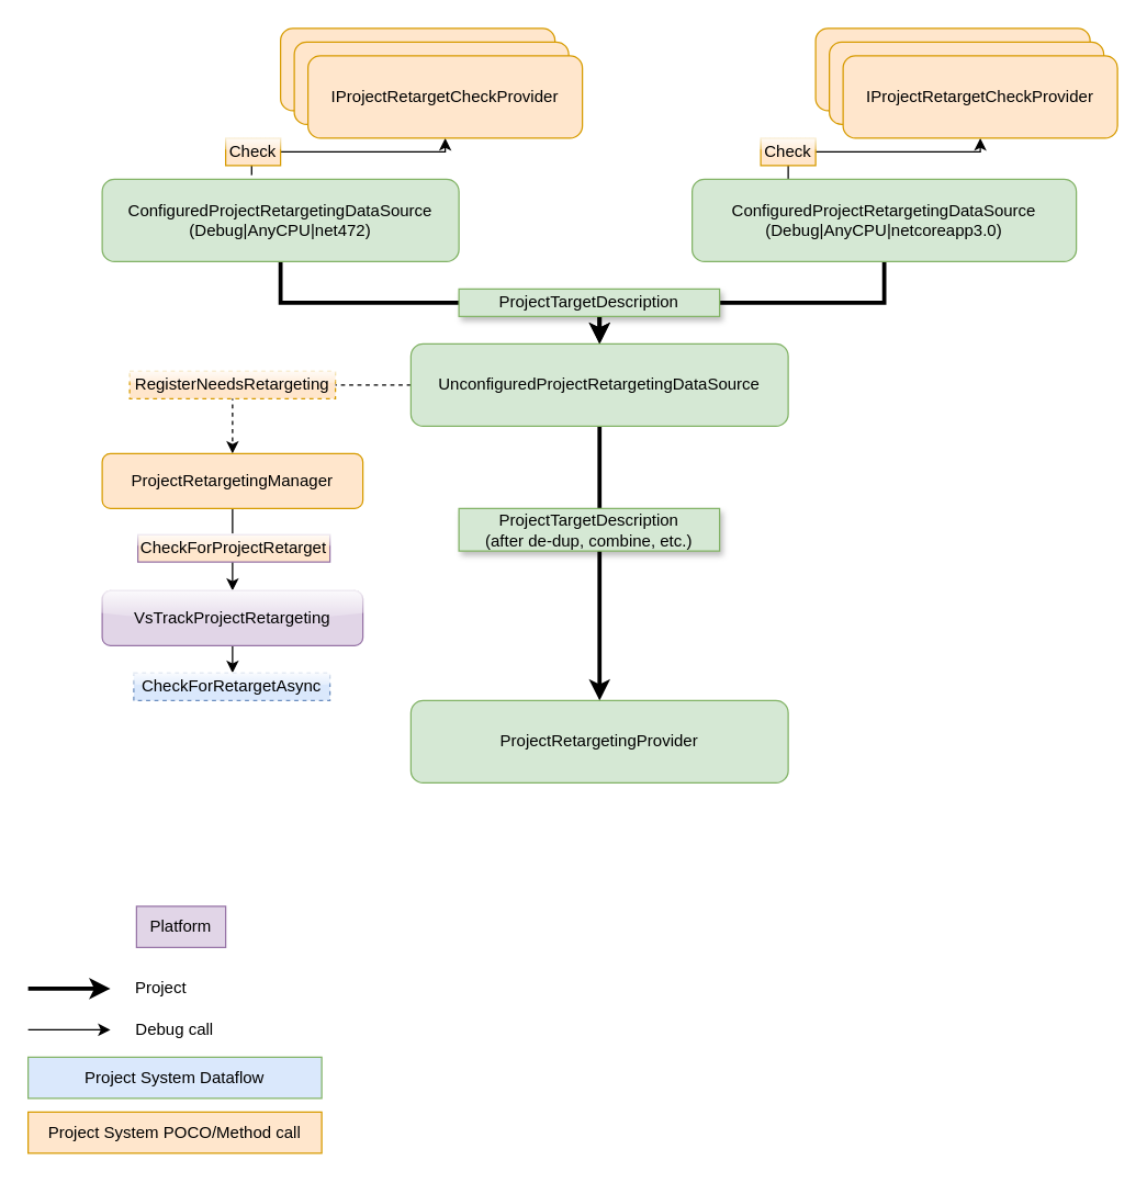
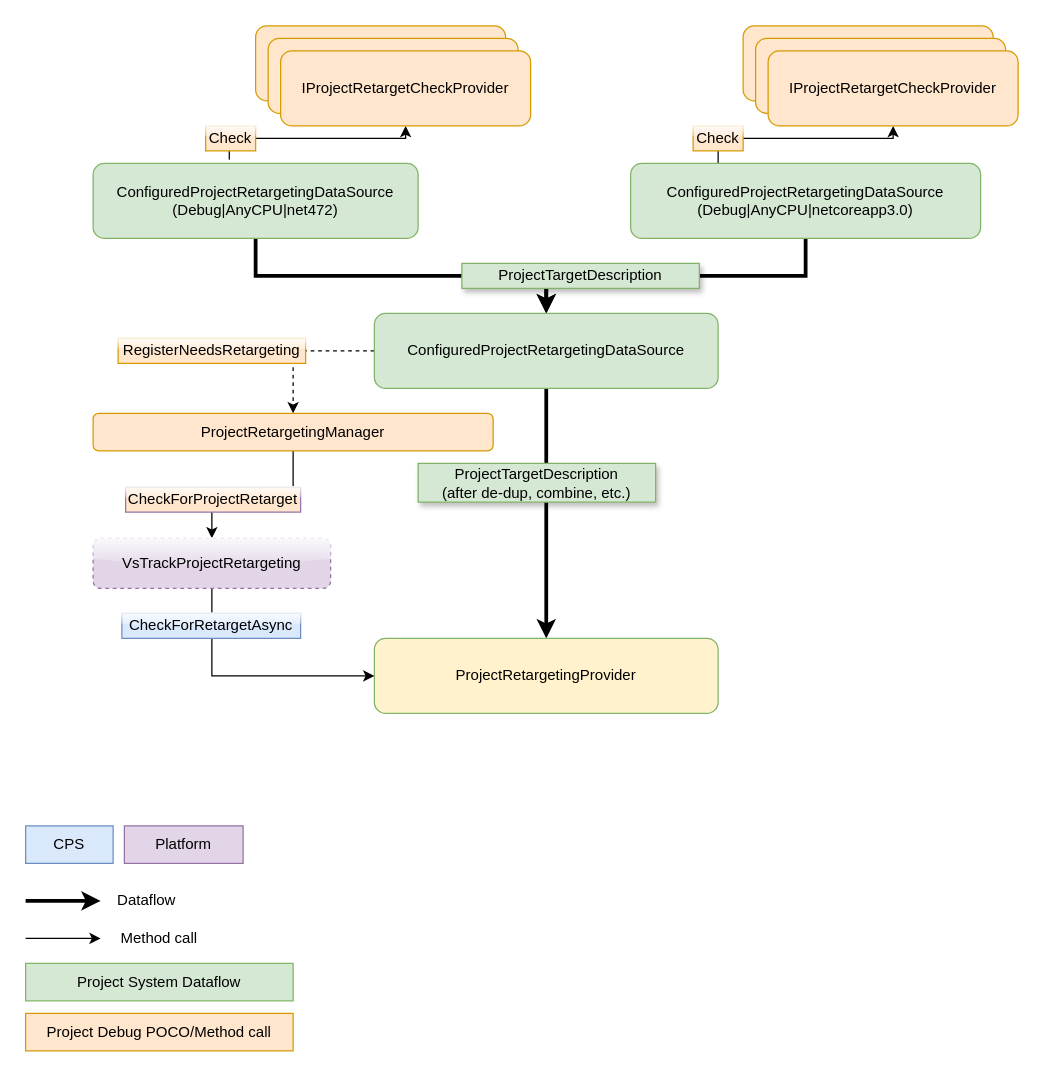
  <mxCell id="0" />
  <mxCell id="1" parent="0" />
  <mxCell id="2" style="edgeStyle=orthogonalEdgeStyle;rounded=0;orthogonalLoop=1;jettySize=auto;html=1;exitX=0.419;exitY=-0.05;exitDx=0;exitDy=0;entryX=0.5;entryY=1;entryDx=0;entryDy=0;exitPerimeter=0;" edge="1" parent="1" source="4" target="10"><mxGeometry relative="1" as="geometry"><Array as="points"><mxPoint x="183" y="110" /><mxPoint x="324" y="110" /></Array></mxGeometry></mxCell>
  <mxCell id="3" style="edgeStyle=orthogonalEdgeStyle;rounded=0;orthogonalLoop=1;jettySize=auto;html=1;exitX=0.5;exitY=1;exitDx=0;exitDy=0;entryX=0.5;entryY=0;entryDx=0;entryDy=0;startSize=6;endSize=6;strokeWidth=3;" edge="1" parent="1" source="4" target="16"><mxGeometry relative="1" as="geometry" /></mxCell>
  <mxCell id="4" value="ConfiguredProjectRetargetingDataSource&lt;br&gt;(Debug|AnyCPU|net472)" style="rounded=1;whiteSpace=wrap;html=1;fillColor=#d5e8d4;strokeColor=#82b366;" vertex="1" parent="1"><mxGeometry x="74" y="130" width="260" height="60" as="geometry" /></mxCell>
  <mxCell id="5" style="edgeStyle=orthogonalEdgeStyle;rounded=0;orthogonalLoop=1;jettySize=auto;html=1;exitX=0.25;exitY=0;exitDx=0;exitDy=0;entryX=0.5;entryY=1;entryDx=0;entryDy=0;" edge="1" parent="1" source="7" target="13"><mxGeometry relative="1" as="geometry" /></mxCell>
  <mxCell id="6" style="edgeStyle=orthogonalEdgeStyle;rounded=0;orthogonalLoop=1;jettySize=auto;html=1;exitX=0.5;exitY=1;exitDx=0;exitDy=0;entryX=0.5;entryY=0;entryDx=0;entryDy=0;startSize=6;endSize=6;strokeWidth=3;" edge="1" parent="1" source="7" target="16"><mxGeometry relative="1" as="geometry" /></mxCell>
  <mxCell id="7" value="ConfiguredProjectRetargetingDataSource&lt;br&gt;(Debug|AnyCPU|netcoreapp3.0)" style="rounded=1;whiteSpace=wrap;html=1;fillColor=#d5e8d4;strokeColor=#82b366;" vertex="1" parent="1"><mxGeometry x="504" y="130" width="280" height="60" as="geometry" /></mxCell>
  <mxCell id="8" value="IProjectRetargetCheckProvider" style="rounded=1;whiteSpace=wrap;html=1;shadow=0;comic=0;glass=0;fillColor=#ffe6cc;strokeColor=#d79b00;" vertex="1" parent="1"><mxGeometry x="204" y="20" width="200" height="60" as="geometry" /></mxCell>
  <mxCell id="9" value="IProjectRetargetCheckProvider" style="rounded=1;whiteSpace=wrap;html=1;shadow=0;comic=0;glass=0;fillColor=#ffe6cc;strokeColor=#d79b00;" vertex="1" parent="1"><mxGeometry x="214" y="30" width="200" height="60" as="geometry" /></mxCell>
  <mxCell id="10" value="IProjectRetargetCheckProvider" style="rounded=1;whiteSpace=wrap;html=1;shadow=0;comic=0;glass=0;fillColor=#ffe6cc;strokeColor=#d79b00;" vertex="1" parent="1"><mxGeometry x="224" y="40" width="200" height="60" as="geometry" /></mxCell>
  <mxCell id="11" value="IProjectRetargetCheckProvider" style="rounded=1;whiteSpace=wrap;html=1;shadow=0;comic=0;glass=0;fillColor=#ffe6cc;strokeColor=#d79b00;" vertex="1" parent="1"><mxGeometry x="594" y="20" width="200" height="60" as="geometry" /></mxCell>
  <mxCell id="12" value="IProjectRetargetCheckProvider" style="rounded=1;whiteSpace=wrap;html=1;shadow=0;comic=0;glass=0;fillColor=#ffe6cc;strokeColor=#d79b00;" vertex="1" parent="1"><mxGeometry x="604" y="30" width="200" height="60" as="geometry" /></mxCell>
  <mxCell id="13" value="IProjectRetargetCheckProvider" style="rounded=1;whiteSpace=wrap;html=1;shadow=0;comic=0;glass=0;fillColor=#ffe6cc;strokeColor=#d79b00;" vertex="1" parent="1"><mxGeometry x="614" y="40" width="200" height="60" as="geometry" /></mxCell>
  <mxCell id="14" style="edgeStyle=orthogonalEdgeStyle;rounded=0;orthogonalLoop=1;jettySize=auto;html=1;exitX=0;exitY=0.5;exitDx=0;exitDy=0;dashed=1;" edge="1" parent="1" source="16" target="19"><mxGeometry relative="1" as="geometry" /></mxCell>
  <mxCell id="15" style="edgeStyle=orthogonalEdgeStyle;rounded=0;orthogonalLoop=1;jettySize=auto;html=1;exitX=0.5;exitY=1;exitDx=0;exitDy=0;entryX=0.5;entryY=0;entryDx=0;entryDy=0;startSize=6;endSize=6;strokeWidth=3;" edge="1" parent="1" source="16" target="20"><mxGeometry relative="1" as="geometry" /></mxCell>
- <mxCell id="16" value="UnconfiguredProjectRetargetingDataSource" style="rounded=1;whiteSpace=wrap;html=1;shadow=0;glass=0;comic=0;fillColor=#d5e8d4;strokeColor=#82b366;" vertex="1" parent="1"><mxGeometry x="299" y="250" width="275" height="60" as="geometry" /></mxCell>
- <mxCell id="17" value="ProjectTargetDescription" style="rounded=0;whiteSpace=wrap;html=1;shadow=1;glass=0;comic=0;fillColor=#d5e8d4;strokeColor=#82b366;" vertex="1" parent="1"><mxGeometry x="334" y="210" width="190" height="20" as="geometry" /></mxCell>
+ <mxCell id="16" value="ConfiguredProjectRetargetingDataSource" style="rounded=1;whiteSpace=wrap;html=1;shadow=0;glass=0;comic=0;fillColor=#d5e8d4;strokeColor=#82b366;" vertex="1" parent="1"><mxGeometry x="299" y="250" width="275" height="60" as="geometry" /></mxCell>
+ <mxCell id="17" value="ProjectTargetDescription" style="rounded=0;whiteSpace=wrap;html=1;shadow=1;glass=0;comic=0;fillColor=#d5e8d4;strokeColor=#82b366;" vertex="1" parent="1"><mxGeometry x="369" y="210" width="190" height="20" as="geometry" /></mxCell>
  <mxCell id="18" style="edgeStyle=orthogonalEdgeStyle;rounded=0;orthogonalLoop=1;jettySize=auto;html=1;exitX=0.5;exitY=1;exitDx=0;exitDy=0;entryX=0.5;entryY=0;entryDx=0;entryDy=0;" edge="1" parent="1" source="19" target="22"><mxGeometry relative="1" as="geometry" /></mxCell>
- <mxCell id="19" value="ProjectRetargetingManager" style="rounded=1;whiteSpace=wrap;html=1;shadow=0;glass=0;comic=0;fillColor=#ffe6cc;strokeColor=#d79b00;" vertex="1" parent="1"><mxGeometry x="74" y="330" width="190" height="40" as="geometry" /></mxCell>
- <mxCell id="20" value="ProjectRetargetingProvider" style="rounded=1;whiteSpace=wrap;html=1;shadow=0;glass=0;comic=0;fillColor=#d5e8d4;strokeColor=#82b366;" vertex="1" parent="1"><mxGeometry x="299" y="510" width="275" height="60" as="geometry" /></mxCell>
- <mxCell id="21" style="edgeStyle=orthogonalEdgeStyle;rounded=0;orthogonalLoop=1;jettySize=auto;html=1;exitX=0.5;exitY=1;exitDx=0;exitDy=0;" edge="1" parent="1" source="22" target="28"><mxGeometry relative="1" as="geometry" /></mxCell>
- <mxCell id="22" value="VsTrackProjectRetargeting" style="rounded=1;whiteSpace=wrap;html=1;shadow=0;glass=1;comic=0;fillColor=#e1d5e7;strokeColor=#9673a6;" vertex="1" parent="1"><mxGeometry x="74" y="430" width="190" height="40" as="geometry" /></mxCell>
- <mxCell id="23" value="RegisterNeedsRetargeting" style="rounded=0;whiteSpace=wrap;html=1;shadow=0;glass=1;comic=0;fillColor=#ffe6cc;strokeColor=#d79b00;dashed=1;" vertex="1" parent="1"><mxGeometry x="94" y="270" width="150" height="20" as="geometry" /></mxCell>
+ <mxCell id="19" value="ProjectRetargetingManager" style="rounded=1;whiteSpace=wrap;html=1;shadow=0;glass=0;comic=0;fillColor=#ffe6cc;strokeColor=#d79b00;" vertex="1" parent="1"><mxGeometry x="74" y="330" width="320" height="30" as="geometry" /></mxCell>
+ <mxCell id="20" value="ProjectRetargetingProvider" style="rounded=1;whiteSpace=wrap;html=1;shadow=0;glass=0;comic=0;fillColor=#fff2cc;strokeColor=#82b366;" vertex="1" parent="1"><mxGeometry x="299" y="510" width="275" height="60" as="geometry" /></mxCell>
+ <mxCell id="21" style="edgeStyle=orthogonalEdgeStyle;rounded=0;orthogonalLoop=1;jettySize=auto;html=1;exitX=0.5;exitY=1;exitDx=0;exitDy=0;entryX=0;entryY=0.5;entryDx=0;entryDy=0;" edge="1" parent="1" source="22" target="20"><mxGeometry relative="1" as="geometry" /></mxCell>
+ <mxCell id="22" value="VsTrackProjectRetargeting" style="rounded=1;whiteSpace=wrap;html=1;shadow=0;glass=1;comic=0;fillColor=#e1d5e7;strokeColor=#9673a6;dashed=1;" vertex="1" parent="1"><mxGeometry x="74" y="430" width="190" height="40" as="geometry" /></mxCell>
+ <mxCell id="23" value="RegisterNeedsRetargeting" style="rounded=0;whiteSpace=wrap;html=1;shadow=0;glass=1;comic=0;fillColor=#ffe6cc;strokeColor=#d79b00;" vertex="1" parent="1"><mxGeometry x="94" y="270" width="150" height="20" as="geometry" /></mxCell>
  <mxCell id="24" value="CheckForProjectRetarget" style="rounded=0;whiteSpace=wrap;html=1;shadow=0;glass=1;comic=0;fillColor=#ffe6cc;strokeColor=#9673a6;" vertex="1" parent="1"><mxGeometry x="100" y="389" width="140" height="20" as="geometry" /></mxCell>
  <mxCell id="25" value="ProjectTargetDescription&lt;br&gt;(after de-dup, combine, etc.)" style="rounded=0;whiteSpace=wrap;html=1;shadow=1;glass=0;comic=0;fillColor=#d5e8d4;strokeColor=#82b366;" vertex="1" parent="1"><mxGeometry x="334" y="370" width="190" height="31" as="geometry" /></mxCell>
  <mxCell id="26" value="Check" style="rounded=0;whiteSpace=wrap;html=1;shadow=0;glass=1;comic=0;fillColor=#ffe6cc;strokeColor=#d79b00;" vertex="1" parent="1"><mxGeometry x="164" y="100" width="40" height="20" as="geometry" /></mxCell>
  <mxCell id="27" value="Check" style="rounded=0;whiteSpace=wrap;html=1;shadow=0;glass=1;comic=0;fillColor=#ffe6cc;strokeColor=#d79b00;" vertex="1" parent="1"><mxGeometry x="554" y="100" width="40" height="20" as="geometry" /></mxCell>
- <mxCell id="28" value="CheckForRetargetAsync" style="rounded=0;whiteSpace=wrap;html=1;shadow=0;glass=1;comic=0;fillColor=#dae8fc;strokeColor=#6c8ebf;dashed=1;" vertex="1" parent="1"><mxGeometry x="97" y="490" width="143" height="20" as="geometry" /></mxCell>
- <mxCell id="30" value="Platform" style="rounded=0;whiteSpace=wrap;html=1;shadow=0;glass=0;comic=0;fillColor=#e1d5e7;strokeColor=#9673a6;" vertex="1" parent="1"><mxGeometry x="99" y="660" width="65" height="30" as="geometry" /></mxCell>
+ <mxCell id="28" value="CheckForRetargetAsync" style="rounded=0;whiteSpace=wrap;html=1;shadow=0;glass=1;comic=0;fillColor=#dae8fc;strokeColor=#6c8ebf;" vertex="1" parent="1"><mxGeometry x="97" y="490" width="143" height="20" as="geometry" /></mxCell>
+ <mxCell id="29" value="CPS" style="rounded=0;whiteSpace=wrap;html=1;shadow=0;glass=0;comic=0;fillColor=#dae8fc;strokeColor=#6c8ebf;" vertex="1" parent="1"><mxGeometry x="20" y="660" width="70" height="30" as="geometry" /></mxCell>
+ <mxCell id="30" value="Platform" style="rounded=0;whiteSpace=wrap;html=1;shadow=0;glass=0;comic=0;fillColor=#e1d5e7;strokeColor=#9673a6;" vertex="1" parent="1"><mxGeometry x="99" y="660" width="95" height="30" as="geometry" /></mxCell>
  <mxCell id="31" value="" style="endArrow=classic;html=1;strokeWidth=3;" edge="1" parent="1"><mxGeometry width="50" height="50" relative="1" as="geometry"><mxPoint x="20" y="720" as="sourcePoint" /><mxPoint x="80" y="720" as="targetPoint" /></mxGeometry></mxCell>
  <mxCell id="32" value="" style="endArrow=classic;html=1;strokeWidth=1;" edge="1" parent="1"><mxGeometry width="50" height="50" relative="1" as="geometry"><mxPoint x="20" y="750" as="sourcePoint" /><mxPoint x="80" y="750" as="targetPoint" /></mxGeometry></mxCell>
- <mxCell id="33" value="Project" style="text;html=1;strokeColor=none;fillColor=none;align=center;verticalAlign=middle;whiteSpace=wrap;rounded=0;shadow=0;glass=0;comic=0;" vertex="1" parent="1"><mxGeometry x="90" y="710" width="54" height="20" as="geometry" /></mxCell>
- <mxCell id="34" value="Debug call" style="text;html=1;strokeColor=none;fillColor=none;align=center;verticalAlign=middle;whiteSpace=wrap;rounded=0;shadow=0;glass=0;comic=0;" vertex="1" parent="1"><mxGeometry x="90" y="740" width="74" height="20" as="geometry" /></mxCell>
- <mxCell id="35" value="Project System Dataflow" style="rounded=0;whiteSpace=wrap;html=1;shadow=0;glass=0;comic=0;fillColor=#dae8fc;strokeColor=#82b366;" vertex="1" parent="1"><mxGeometry x="20" y="770" width="214" height="30" as="geometry" /></mxCell>
- <mxCell id="36" value="Project System POCO/Method call" style="rounded=0;whiteSpace=wrap;html=1;shadow=0;glass=0;comic=0;fillColor=#ffe6cc;strokeColor=#d79b00;" vertex="1" parent="1"><mxGeometry x="20" y="810" width="214" height="30" as="geometry" /></mxCell>
+ <mxCell id="33" value="Dataflow" style="text;html=1;strokeColor=none;fillColor=none;align=center;verticalAlign=middle;whiteSpace=wrap;rounded=0;shadow=0;glass=0;comic=0;" vertex="1" parent="1"><mxGeometry x="90" y="710" width="54" height="20" as="geometry" /></mxCell>
+ <mxCell id="34" value="Method call" style="text;html=1;strokeColor=none;fillColor=none;align=center;verticalAlign=middle;whiteSpace=wrap;rounded=0;shadow=0;glass=0;comic=0;" vertex="1" parent="1"><mxGeometry x="90" y="740" width="74" height="20" as="geometry" /></mxCell>
+ <mxCell id="35" value="Project System Dataflow" style="rounded=0;whiteSpace=wrap;html=1;shadow=0;glass=0;comic=0;fillColor=#d5e8d4;strokeColor=#82b366;" vertex="1" parent="1"><mxGeometry x="20" y="770" width="214" height="30" as="geometry" /></mxCell>
+ <mxCell id="36" value="Project Debug POCO/Method call" style="rounded=0;whiteSpace=wrap;html=1;shadow=0;glass=0;comic=0;fillColor=#ffe6cc;strokeColor=#d79b00;" vertex="1" parent="1"><mxGeometry x="20" y="810" width="214" height="30" as="geometry" /></mxCell>
